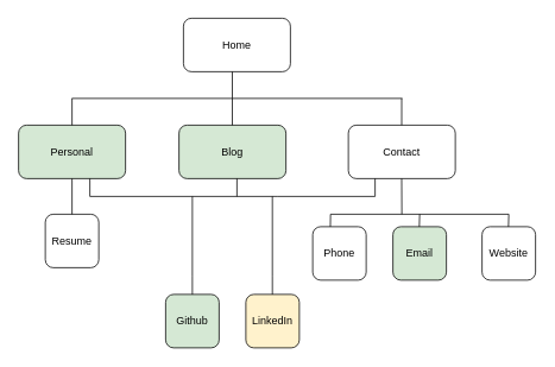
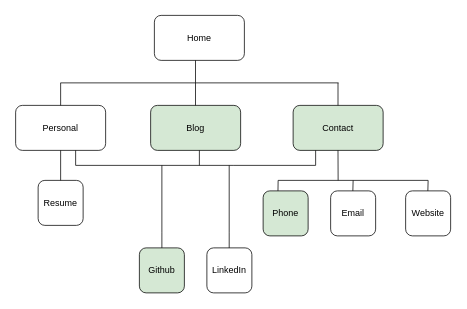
  <mxCell id="0" />
  <mxCell id="1" parent="0" />
  <mxCell id="2" value="Home" style="rounded=1;whiteSpace=wrap;html=1;" parent="1" vertex="1"><mxGeometry x="205" y="20" width="120" height="60" as="geometry" /></mxCell>
- <mxCell id="3" value="Personal" style="rounded=1;whiteSpace=wrap;html=1;fillColor=#d5e8d4;" parent="1" vertex="1"><mxGeometry x="20" y="140" width="120" height="60" as="geometry" /></mxCell>
+ <mxCell id="3" value="Personal" style="rounded=1;whiteSpace=wrap;html=1;" parent="1" vertex="1"><mxGeometry x="20" y="140" width="120" height="60" as="geometry" /></mxCell>
  <mxCell id="4" value="Blog" style="rounded=1;whiteSpace=wrap;html=1;fillColor=#d5e8d4;" parent="1" vertex="1"><mxGeometry x="200" y="140" width="120" height="60" as="geometry" /></mxCell>
- <mxCell id="5" value="Contact" style="rounded=1;whiteSpace=wrap;html=1;" parent="1" vertex="1"><mxGeometry x="390" y="140" width="120" height="60" as="geometry" /></mxCell>
- <mxCell id="6" value="Phone" style="rounded=1;whiteSpace=wrap;html=1;" parent="1" vertex="1"><mxGeometry x="350" y="254" width="60" height="60" as="geometry" /></mxCell>
- <mxCell id="7" value="Email" style="rounded=1;whiteSpace=wrap;html=1;fillColor=#d5e8d4;" parent="1" vertex="1"><mxGeometry x="440" y="254" width="60" height="60" as="geometry" /></mxCell>
+ <mxCell id="5" value="Contact" style="rounded=1;whiteSpace=wrap;html=1;fillColor=#d5e8d4;" parent="1" vertex="1"><mxGeometry x="390" y="140" width="120" height="60" as="geometry" /></mxCell>
+ <mxCell id="6" value="Phone" style="rounded=1;whiteSpace=wrap;html=1;fillColor=#d5e8d4;" parent="1" vertex="1"><mxGeometry x="350" y="254" width="60" height="60" as="geometry" /></mxCell>
+ <mxCell id="7" value="Email" style="rounded=1;whiteSpace=wrap;html=1;" parent="1" vertex="1"><mxGeometry x="440" y="254" width="60" height="60" as="geometry" /></mxCell>
  <mxCell id="8" value="Website" style="rounded=1;whiteSpace=wrap;html=1;" parent="1" vertex="1"><mxGeometry x="540" y="254" width="60" height="60" as="geometry" /></mxCell>
  <mxCell id="9" value="Resume" style="rounded=1;whiteSpace=wrap;html=1;" parent="1" vertex="1"><mxGeometry x="50" y="240" width="60" height="60" as="geometry" /></mxCell>
  <mxCell id="10" value="" style="endArrow=none;html=1;rounded=0;" parent="1" edge="1"><mxGeometry width="50" height="50" relative="1" as="geometry"><mxPoint x="80" y="240" as="sourcePoint" /><mxPoint x="80" y="200" as="targetPoint" /></mxGeometry></mxCell>
  <mxCell id="11" value="" style="endArrow=none;html=1;rounded=0;" parent="1" edge="1"><mxGeometry width="50" height="50" relative="1" as="geometry"><mxPoint x="369.81" y="254" as="sourcePoint" /><mxPoint x="370" y="240" as="targetPoint" /></mxGeometry></mxCell>
  <mxCell id="12" value="" style="endArrow=none;html=1;rounded=0;" parent="1" edge="1"><mxGeometry width="50" height="50" relative="1" as="geometry"><mxPoint x="469.63" y="254" as="sourcePoint" /><mxPoint x="470" y="240" as="targetPoint" /></mxGeometry></mxCell>
  <mxCell id="13" value="" style="endArrow=none;html=1;rounded=0;" parent="1" edge="1"><mxGeometry width="50" height="50" relative="1" as="geometry"><mxPoint x="569.63" y="254" as="sourcePoint" /><mxPoint x="570" y="240" as="targetPoint" /></mxGeometry></mxCell>
  <mxCell id="14" value="" style="endArrow=none;html=1;rounded=0;" parent="1" edge="1"><mxGeometry width="50" height="50" relative="1" as="geometry"><mxPoint x="450" y="240" as="sourcePoint" /><mxPoint x="449.82" y="200" as="targetPoint" /></mxGeometry></mxCell>
  <mxCell id="15" value="" style="endArrow=none;html=1;rounded=0;" parent="1" edge="1"><mxGeometry width="50" height="50" relative="1" as="geometry"><mxPoint x="370" y="240" as="sourcePoint" /><mxPoint x="570" y="240" as="targetPoint" /></mxGeometry></mxCell>
  <mxCell id="16" value="" style="endArrow=none;html=1;rounded=0;" parent="1" edge="1"><mxGeometry width="50" height="50" relative="1" as="geometry"><mxPoint x="80" y="140" as="sourcePoint" /><mxPoint x="80" y="110" as="targetPoint" /></mxGeometry></mxCell>
  <mxCell id="17" value="" style="endArrow=none;html=1;rounded=0;" parent="1" edge="1"><mxGeometry width="50" height="50" relative="1" as="geometry"><mxPoint x="259.85" y="140" as="sourcePoint" /><mxPoint x="259.85" y="110" as="targetPoint" /></mxGeometry></mxCell>
  <mxCell id="18" value="" style="endArrow=none;html=1;rounded=0;" parent="1" edge="1"><mxGeometry width="50" height="50" relative="1" as="geometry"><mxPoint x="449.85" y="140" as="sourcePoint" /><mxPoint x="449.85" y="110" as="targetPoint" /></mxGeometry></mxCell>
  <mxCell id="19" value="" style="endArrow=none;html=1;rounded=0;" parent="1" edge="1"><mxGeometry width="50" height="50" relative="1" as="geometry"><mxPoint x="259.85" y="110" as="sourcePoint" /><mxPoint x="259.85" y="80" as="targetPoint" /></mxGeometry></mxCell>
  <mxCell id="20" value="" style="endArrow=none;html=1;rounded=0;" parent="1" edge="1"><mxGeometry width="50" height="50" relative="1" as="geometry"><mxPoint x="79.85" y="110" as="sourcePoint" /><mxPoint x="450.597" y="110" as="targetPoint" /></mxGeometry></mxCell>
  <mxCell id="21" value="Github" style="rounded=1;whiteSpace=wrap;html=1;fillColor=#d5e8d4;" vertex="1" parent="1"><mxGeometry x="185" y="330" width="60" height="60" as="geometry" /></mxCell>
- <mxCell id="22" value="LinkedIn" style="rounded=1;whiteSpace=wrap;html=1;fillColor=#fff2cc;" vertex="1" parent="1"><mxGeometry x="275" y="330" width="60" height="60" as="geometry" /></mxCell>
+ <mxCell id="22" value="LinkedIn" style="rounded=1;whiteSpace=wrap;html=1;" vertex="1" parent="1"><mxGeometry x="275" y="330" width="60" height="60" as="geometry" /></mxCell>
  <mxCell id="23" value="" style="endArrow=none;html=1;rounded=0;" edge="1" parent="1"><mxGeometry width="50" height="50" relative="1" as="geometry"><mxPoint x="215" y="330" as="sourcePoint" /><mxPoint x="215" y="220" as="targetPoint" /><Array as="points"><mxPoint x="215" y="310" /></Array></mxGeometry></mxCell>
  <mxCell id="24" value="" style="endArrow=none;html=1;rounded=0;" edge="1" parent="1"><mxGeometry width="50" height="50" relative="1" as="geometry"><mxPoint x="304.76" y="330" as="sourcePoint" /><mxPoint x="304.76" y="220" as="targetPoint" /><Array as="points"><mxPoint x="304.76" y="310" /></Array></mxGeometry></mxCell>
  <mxCell id="25" value="" style="endArrow=none;html=1;rounded=0;" edge="1" parent="1"><mxGeometry width="50" height="50" relative="1" as="geometry"><mxPoint x="265" y="220" as="sourcePoint" /><mxPoint x="265" y="200" as="targetPoint" /><Array as="points" /></mxGeometry></mxCell>
  <mxCell id="26" value="" style="endArrow=none;html=1;rounded=0;" edge="1" parent="1"><mxGeometry width="50" height="50" relative="1" as="geometry"><mxPoint x="100" y="200" as="sourcePoint" /><mxPoint x="310" y="220" as="targetPoint" /><Array as="points"><mxPoint x="100" y="220" /></Array></mxGeometry></mxCell>
  <mxCell id="27" value="" style="endArrow=none;html=1;rounded=0;entryX=0.25;entryY=1;entryDx=0;entryDy=0;" edge="1" parent="1" target="5"><mxGeometry width="50" height="50" relative="1" as="geometry"><mxPoint x="310" y="220" as="sourcePoint" /><mxPoint x="420" y="210" as="targetPoint" /><Array as="points"><mxPoint x="420" y="220" /></Array></mxGeometry></mxCell>
